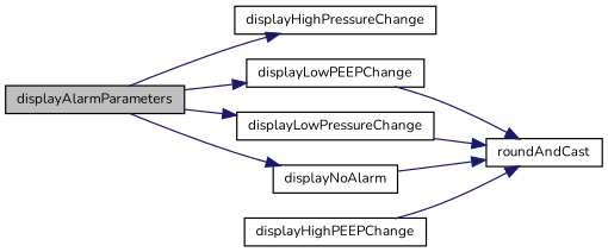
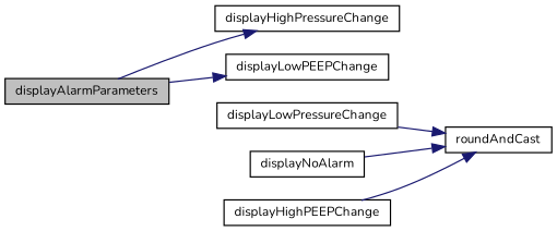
  digraph {
    fontname=Nunito
    rankdir=LR
    node [color=black fillcolor=white fontname=Nunito fontsize=10 shape=record style=filled]
    edge [color=midnightblue fontname=Nunito fontsize=10 labelfontname=Helvetica labelfontsize=10 style=solid]
    n1 [fillcolor=grey75 fontcolor=black height=0.2 label=displayAlarmParameters width=0.4]
    n2 [height=0.2 label=displayHighPressureChange width=0.4]
    n3 [height=0.2 label=displayLowPEEPChange width=0.4]
    n4 [height=0.2 label=displayLowPressureChange width=0.4]
    n5 [height=0.2 label=displayNoAlarm width=0.4]
    n6 [height=0.2 label=displayHighPEEPChange width=0.4]
    n7 [height=0.2 label=roundAndCast width=0.4]
    n1 -> n2
    n1 -> n3
-   n1 -> n4
-   n1 -> n5
-   n3 -> n7
    n4 -> n7
    n5 -> n7
    n6 -> n7
  }
